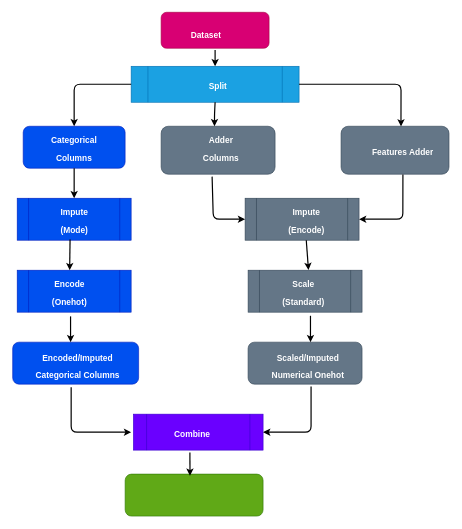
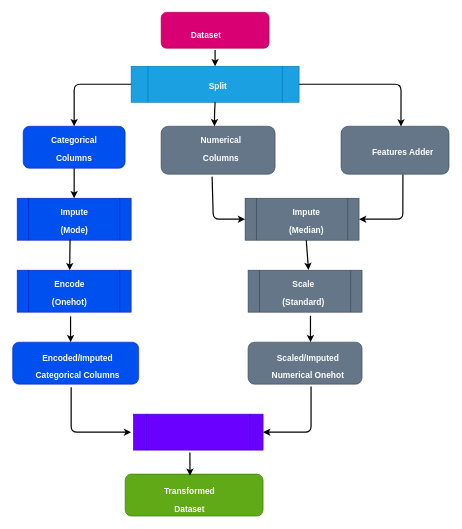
  <mxCell id="0" />
  <mxCell id="1" parent="0" />
  <mxCell id="2" value="" style="rounded=1;whiteSpace=wrap;html=1;fillColor=#d80073;fontColor=#ffffff;strokeColor=#A50040;" vertex="1" parent="1"><mxGeometry x="268" y="20" width="180" height="60" as="geometry" /></mxCell>
  <mxCell id="3" value="" style="shape=process;whiteSpace=wrap;html=1;backgroundOutline=1;fillColor=#1ba1e2;fontColor=#ffffff;strokeColor=#006EAF;" vertex="1" parent="1"><mxGeometry x="218" y="110" width="280" height="60" as="geometry" /></mxCell>
  <mxCell id="4" value="" style="rounded=1;whiteSpace=wrap;html=1;fillColor=#0050ef;strokeColor=#001DBC;fontColor=#ffffff;" vertex="1" parent="1"><mxGeometry x="38" y="210" width="170" height="70" as="geometry" /></mxCell>
  <mxCell id="5" value="" style="rounded=1;whiteSpace=wrap;html=1;fillColor=#647687;fontColor=#ffffff;strokeColor=#314354;" vertex="1" parent="1"><mxGeometry x="268" y="210" width="190" height="80" as="geometry" /></mxCell>
  <mxCell id="6" value="" style="rounded=1;whiteSpace=wrap;html=1;fillColor=#647687;fontColor=#ffffff;strokeColor=#314354;" vertex="1" parent="1"><mxGeometry x="568" y="210" width="180" height="80" as="geometry" /></mxCell>
  <mxCell id="7" value="" style="shape=process;whiteSpace=wrap;html=1;backgroundOutline=1;fillColor=#0050ef;fontColor=#ffffff;strokeColor=#001DBC;" vertex="1" parent="1"><mxGeometry x="28" y="330" width="190" height="70" as="geometry" /></mxCell>
  <mxCell id="8" value="" style="shape=process;whiteSpace=wrap;html=1;backgroundOutline=1;fillColor=#647687;fontColor=#ffffff;strokeColor=#314354;" vertex="1" parent="1"><mxGeometry x="413" y="450" width="190" height="70" as="geometry" /></mxCell>
  <mxCell id="9" value="" style="shape=process;whiteSpace=wrap;html=1;backgroundOutline=1;fillColor=#647687;fontColor=#ffffff;strokeColor=#314354;" vertex="1" parent="1"><mxGeometry x="408" y="330" width="190" height="70" as="geometry" /></mxCell>
  <mxCell id="10" value="" style="rounded=1;whiteSpace=wrap;html=1;fillColor=#0050ef;fontColor=#ffffff;strokeColor=#001DBC;" vertex="1" parent="1"><mxGeometry x="20.5" y="570" width="210" height="70" as="geometry" /></mxCell>
  <mxCell id="11" value="" style="rounded=1;whiteSpace=wrap;html=1;fillColor=#647687;fontColor=#ffffff;strokeColor=#314354;" vertex="1" parent="1"><mxGeometry x="413" y="570" width="190" height="70" as="geometry" /></mxCell>
  <mxCell id="12" value="" style="rounded=1;whiteSpace=wrap;html=1;fillColor=#60a917;fontColor=#ffffff;strokeColor=#2D7600;" vertex="1" parent="1"><mxGeometry x="208" y="790" width="230" height="70" as="geometry" /></mxCell>
  <mxCell id="13" value="" style="shape=process;whiteSpace=wrap;html=1;backgroundOutline=1;fillColor=#6a00ff;fontColor=#ffffff;strokeColor=#3700CC;" vertex="1" parent="1"><mxGeometry x="221.75" y="690" width="216.25" height="60" as="geometry" /></mxCell>
  <mxCell id="14" value="" style="shape=process;whiteSpace=wrap;html=1;backgroundOutline=1;fillColor=#0050ef;fontColor=#ffffff;strokeColor=#001DBC;" vertex="1" parent="1"><mxGeometry x="28" y="450" width="190" height="70" as="geometry" /></mxCell>
  <mxCell id="15" value="&lt;h1 style=&quot;margin-top: 0px;&quot;&gt;&lt;font style=&quot;font-size: 14px; color: rgb(255, 255, 255);&quot;&gt;Dataset&lt;/font&gt;&lt;/h1&gt;" style="text;html=1;whiteSpace=wrap;overflow=hidden;rounded=0;align=center;" vertex="1" parent="1"><mxGeometry x="293" y="35" width="100" height="40" as="geometry" /></mxCell>
  <mxCell id="16" value="&lt;h1 style=&quot;margin-top: 0px;&quot;&gt;&lt;font style=&quot;font-size: 14px; color: rgb(255, 255, 255);&quot;&gt;Split&lt;/font&gt;&lt;/h1&gt;" style="text;html=1;whiteSpace=wrap;overflow=hidden;rounded=0;align=center;" vertex="1" parent="1"><mxGeometry x="328" y="120" width="70" height="40" as="geometry" /></mxCell>
  <mxCell id="17" value="&lt;h1 style=&quot;margin-top: 0px;&quot;&gt;&lt;font style=&quot;font-size: 14px; color: rgb(255, 255, 255);&quot;&gt;Categorical Columns&lt;/font&gt;&lt;/h1&gt;" style="text;html=1;whiteSpace=wrap;overflow=hidden;rounded=0;align=center;" vertex="1" parent="1"><mxGeometry x="73" y="210" width="100" height="65" as="geometry" /></mxCell>
- <mxCell id="18" value="&lt;h1 style=&quot;margin-top: 0px;&quot;&gt;&lt;font style=&quot;font-size: 14px; color: rgb(255, 255, 255);&quot;&gt;Adder Columns&lt;/font&gt;&lt;/h1&gt;" style="text;html=1;whiteSpace=wrap;overflow=hidden;rounded=0;align=center;" vertex="1" parent="1"><mxGeometry x="318" y="210" width="100" height="70" as="geometry" /></mxCell>
+ <mxCell id="18" value="&lt;h1 style=&quot;margin-top: 0px;&quot;&gt;&lt;font style=&quot;font-size: 14px; color: rgb(255, 255, 255);&quot;&gt;Numerical Columns&lt;/font&gt;&lt;/h1&gt;" style="text;html=1;whiteSpace=wrap;overflow=hidden;rounded=0;align=center;" vertex="1" parent="1"><mxGeometry x="318" y="210" width="100" height="70" as="geometry" /></mxCell>
  <mxCell id="19" value="&lt;h1 style=&quot;margin-top: 0px;&quot;&gt;&lt;font style=&quot;font-size: 14px; color: rgb(255, 255, 255);&quot;&gt;Features Adder&lt;/font&gt;&lt;/h1&gt;" style="text;html=1;whiteSpace=wrap;overflow=hidden;rounded=0;" vertex="1" parent="1"><mxGeometry x="618" y="230" width="120" height="50" as="geometry" /></mxCell>
  <mxCell id="20" value="&lt;h1 style=&quot;margin-top: 0px;&quot;&gt;&lt;font style=&quot;font-size: 14px; color: rgb(255, 255, 255);&quot;&gt;Impute (Mode)&lt;/font&gt;&lt;/h1&gt;" style="text;html=1;whiteSpace=wrap;overflow=hidden;rounded=0;align=center;" vertex="1" parent="1"><mxGeometry x="80.5" y="330" width="85" height="60" as="geometry" /></mxCell>
- <mxCell id="21" value="&lt;h1 style=&quot;margin-top: 0px;&quot;&gt;&lt;font style=&quot;font-size: 14px; color: rgb(255, 255, 255);&quot;&gt;Impute (Encode)&lt;/font&gt;&lt;/h1&gt;" style="text;html=1;whiteSpace=wrap;overflow=hidden;rounded=0;align=center;" vertex="1" parent="1"><mxGeometry x="468" y="330" width="85" height="60" as="geometry" /></mxCell>
+ <mxCell id="21" value="&lt;h1 style=&quot;margin-top: 0px;&quot;&gt;&lt;font style=&quot;font-size: 14px; color: rgb(255, 255, 255);&quot;&gt;Impute (Median)&lt;/font&gt;&lt;/h1&gt;" style="text;html=1;whiteSpace=wrap;overflow=hidden;rounded=0;align=center;" vertex="1" parent="1"><mxGeometry x="468" y="330" width="85" height="60" as="geometry" /></mxCell>
  <mxCell id="22" value="&lt;h1 style=&quot;margin-top: 0px;&quot;&gt;&lt;font style=&quot;font-size: 14px; color: rgb(255, 255, 255);&quot;&gt;Encode (Onehot)&lt;/font&gt;&lt;/h1&gt;" style="text;html=1;whiteSpace=wrap;overflow=hidden;rounded=0;align=center;" vertex="1" parent="1"><mxGeometry x="73" y="450" width="85" height="60" as="geometry" /></mxCell>
  <mxCell id="23" value="&lt;h1 style=&quot;margin-top: 0px;&quot;&gt;&lt;font style=&quot;font-size: 14px; color: rgb(255, 255, 255);&quot;&gt;Scale (Standard)&lt;/font&gt;&lt;/h1&gt;" style="text;html=1;whiteSpace=wrap;overflow=hidden;rounded=0;align=center;" vertex="1" parent="1"><mxGeometry x="463" y="450" width="85" height="60" as="geometry" /></mxCell>
  <mxCell id="24" value="&lt;h1 style=&quot;margin-top: 0px;&quot;&gt;&lt;font style=&quot;font-size: 14px; color: rgb(255, 255, 255);&quot;&gt;Encoded/Imputed Categorical Columns&lt;/font&gt;&lt;/h1&gt;" style="text;html=1;whiteSpace=wrap;overflow=hidden;rounded=0;align=center;" vertex="1" parent="1"><mxGeometry x="38" y="572.5" width="181.88" height="57.5" as="geometry" /></mxCell>
  <mxCell id="25" value="&lt;h1 style=&quot;margin-top: 0px;&quot;&gt;&lt;font style=&quot;font-size: 14px; color: rgb(255, 255, 255);&quot;&gt;Scaled/Imputed Numerical Onehot&lt;/font&gt;&lt;/h1&gt;" style="text;html=1;whiteSpace=wrap;overflow=hidden;rounded=0;align=center;" vertex="1" parent="1"><mxGeometry x="428" y="572.5" width="170" height="67.5" as="geometry" /></mxCell>
- <mxCell id="26" value="&lt;h1 style=&quot;margin-top: 0px;&quot;&gt;&lt;font style=&quot;font-size: 14px; color: rgb(255, 255, 255);&quot;&gt;Combine&lt;/font&gt;&lt;/h1&gt;" style="text;html=1;whiteSpace=wrap;overflow=hidden;rounded=0;" vertex="1" parent="1"><mxGeometry x="288" y="700" width="70" height="40" as="geometry" /></mxCell>
+ <mxCell id="27" value="&lt;h1 style=&quot;margin-top: 0px;&quot;&gt;&lt;font style=&quot;font-size: 14px; color: rgb(255, 255, 255);&quot;&gt;Transformed Dataset&lt;/font&gt;&lt;/h1&gt;" style="text;html=1;whiteSpace=wrap;overflow=hidden;rounded=0;align=center;" vertex="1" parent="1"><mxGeometry x="258" y="795" width="115" height="60" as="geometry" /></mxCell>
  <mxCell id="28" value="" style="endArrow=classic;html=1;entryX=0.5;entryY=0;entryDx=0;entryDy=0;strokeWidth=2;" edge="1" parent="1" target="3"><mxGeometry width="50" height="50" relative="1" as="geometry"><mxPoint x="358" y="83" as="sourcePoint" /><mxPoint x="388" y="70" as="targetPoint" /><Array as="points"><mxPoint x="358" y="91" /></Array></mxGeometry></mxCell>
  <mxCell id="29" value="" style="endArrow=classic;html=1;entryX=0.5;entryY=0;entryDx=0;entryDy=0;exitX=0;exitY=0.5;exitDx=0;exitDy=0;strokeWidth=2;" edge="1" parent="1" source="3" target="17"><mxGeometry width="50" height="50" relative="1" as="geometry"><mxPoint x="88" y="100" as="sourcePoint" /><mxPoint x="148" y="140" as="targetPoint" /><Array as="points"><mxPoint x="123" y="140" /></Array></mxGeometry></mxCell>
  <mxCell id="30" value="" style="endArrow=classic;html=1;exitX=1;exitY=0.5;exitDx=0;exitDy=0;entryX=0.555;entryY=0.004;entryDx=0;entryDy=0;entryPerimeter=0;strokeWidth=2;" edge="1" parent="1" source="3" target="6"><mxGeometry width="50" height="50" relative="1" as="geometry"><mxPoint x="568" y="170" as="sourcePoint" /><mxPoint x="618" y="120" as="targetPoint" /><Array as="points"><mxPoint x="668" y="140" /></Array></mxGeometry></mxCell>
  <mxCell id="31" value="" style="endArrow=classic;html=1;strokeWidth=2;" edge="1" parent="1"><mxGeometry width="50" height="50" relative="1" as="geometry"><mxPoint x="358" y="170" as="sourcePoint" /><mxPoint x="357" y="210" as="targetPoint" /><Array as="points"><mxPoint x="357" y="190" /></Array></mxGeometry></mxCell>
  <mxCell id="32" value="" style="endArrow=classic;html=1;exitX=0.5;exitY=1;exitDx=0;exitDy=0;entryX=0.5;entryY=0;entryDx=0;entryDy=0;strokeWidth=2;" edge="1" parent="1" source="4" target="20"><mxGeometry width="50" height="50" relative="1" as="geometry"><mxPoint x="128" y="330" as="sourcePoint" /><mxPoint x="178" y="280" as="targetPoint" /></mxGeometry></mxCell>
  <mxCell id="33" value="" style="endArrow=classic;html=1;entryX=1;entryY=0.5;entryDx=0;entryDy=0;exitX=0.573;exitY=1.004;exitDx=0;exitDy=0;exitPerimeter=0;strokeWidth=2;" edge="1" parent="1" source="6" target="9"><mxGeometry width="50" height="50" relative="1" as="geometry"><mxPoint x="648" y="380" as="sourcePoint" /><mxPoint x="698" y="330" as="targetPoint" /><Array as="points"><mxPoint x="671" y="365" /></Array></mxGeometry></mxCell>
  <mxCell id="34" value="" style="endArrow=classic;html=1;entryX=0;entryY=0.5;entryDx=0;entryDy=0;strokeWidth=2;" edge="1" parent="1" target="9"><mxGeometry width="50" height="50" relative="1" as="geometry"><mxPoint x="353" y="294" as="sourcePoint" /><mxPoint x="398" y="330" as="targetPoint" /><Array as="points"><mxPoint x="355" y="365" /></Array></mxGeometry></mxCell>
  <mxCell id="35" value="" style="endArrow=classic;html=1;strokeWidth=2;" edge="1" parent="1"><mxGeometry width="50" height="50" relative="1" as="geometry"><mxPoint x="118" y="645" as="sourcePoint" /><mxPoint x="218" y="720" as="targetPoint" /><Array as="points"><mxPoint x="118" y="720" /></Array></mxGeometry></mxCell>
  <mxCell id="36" value="" style="endArrow=classic;html=1;entryX=1;entryY=0.5;entryDx=0;entryDy=0;strokeWidth=2;" edge="1" parent="1" target="13"><mxGeometry width="50" height="50" relative="1" as="geometry"><mxPoint x="518" y="644" as="sourcePoint" /><mxPoint x="528" y="690" as="targetPoint" /><Array as="points"><mxPoint x="518" y="720" /></Array></mxGeometry></mxCell>
  <mxCell id="37" value="" style="endArrow=classic;html=1;strokeWidth=2;" edge="1" parent="1"><mxGeometry width="50" height="50" relative="1" as="geometry"><mxPoint x="517" y="526" as="sourcePoint" /><mxPoint x="517" y="570" as="targetPoint" /></mxGeometry></mxCell>
  <mxCell id="38" value="" style="endArrow=classic;html=1;strokeWidth=2;" edge="1" parent="1"><mxGeometry width="50" height="50" relative="1" as="geometry"><mxPoint x="117" y="527" as="sourcePoint" /><mxPoint x="117" y="570" as="targetPoint" /></mxGeometry></mxCell>
  <mxCell id="39" value="" style="endArrow=classic;html=1;entryX=0.5;entryY=0;entryDx=0;entryDy=0;exitX=0.464;exitY=0.981;exitDx=0;exitDy=0;exitPerimeter=0;strokeWidth=2;" edge="1" parent="1" source="7" target="22"><mxGeometry width="50" height="50" relative="1" as="geometry"><mxPoint x="128" y="410" as="sourcePoint" /><mxPoint x="198" y="390" as="targetPoint" /></mxGeometry></mxCell>
  <mxCell id="40" value="" style="endArrow=classic;html=1;entryX=0.47;entryY=0.041;entryDx=0;entryDy=0;entryPerimeter=0;strokeWidth=2;" edge="1" parent="1" target="12"><mxGeometry width="50" height="50" relative="1" as="geometry"><mxPoint x="316" y="754" as="sourcePoint" /><mxPoint x="368" y="700" as="targetPoint" /></mxGeometry></mxCell>
  <mxCell id="41" value="" style="endArrow=classic;html=1;entryX=0.596;entryY=-0.008;entryDx=0;entryDy=0;entryPerimeter=0;strokeWidth=2;" edge="1" parent="1" target="23"><mxGeometry width="50" height="50" relative="1" as="geometry"><mxPoint x="510" y="400" as="sourcePoint" /><mxPoint x="560" y="350" as="targetPoint" /></mxGeometry></mxCell>
